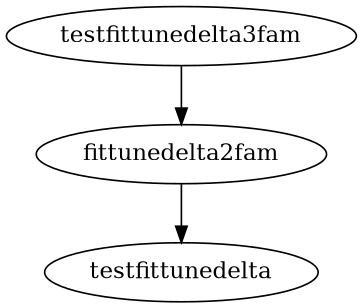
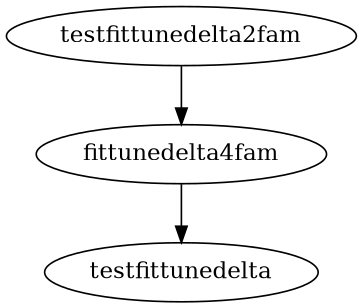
  digraph {
    n1 [label=testfittunedelta]
-   fittunedelta2fam
-   testfittunedelta2fam [label=testfittunedelta3fam]
+   fittunedelta2fam [label=fittunedelta4fam]
+   testfittunedelta2fam
    fittunedelta2fam -> n1
    testfittunedelta2fam -> fittunedelta2fam
  }
